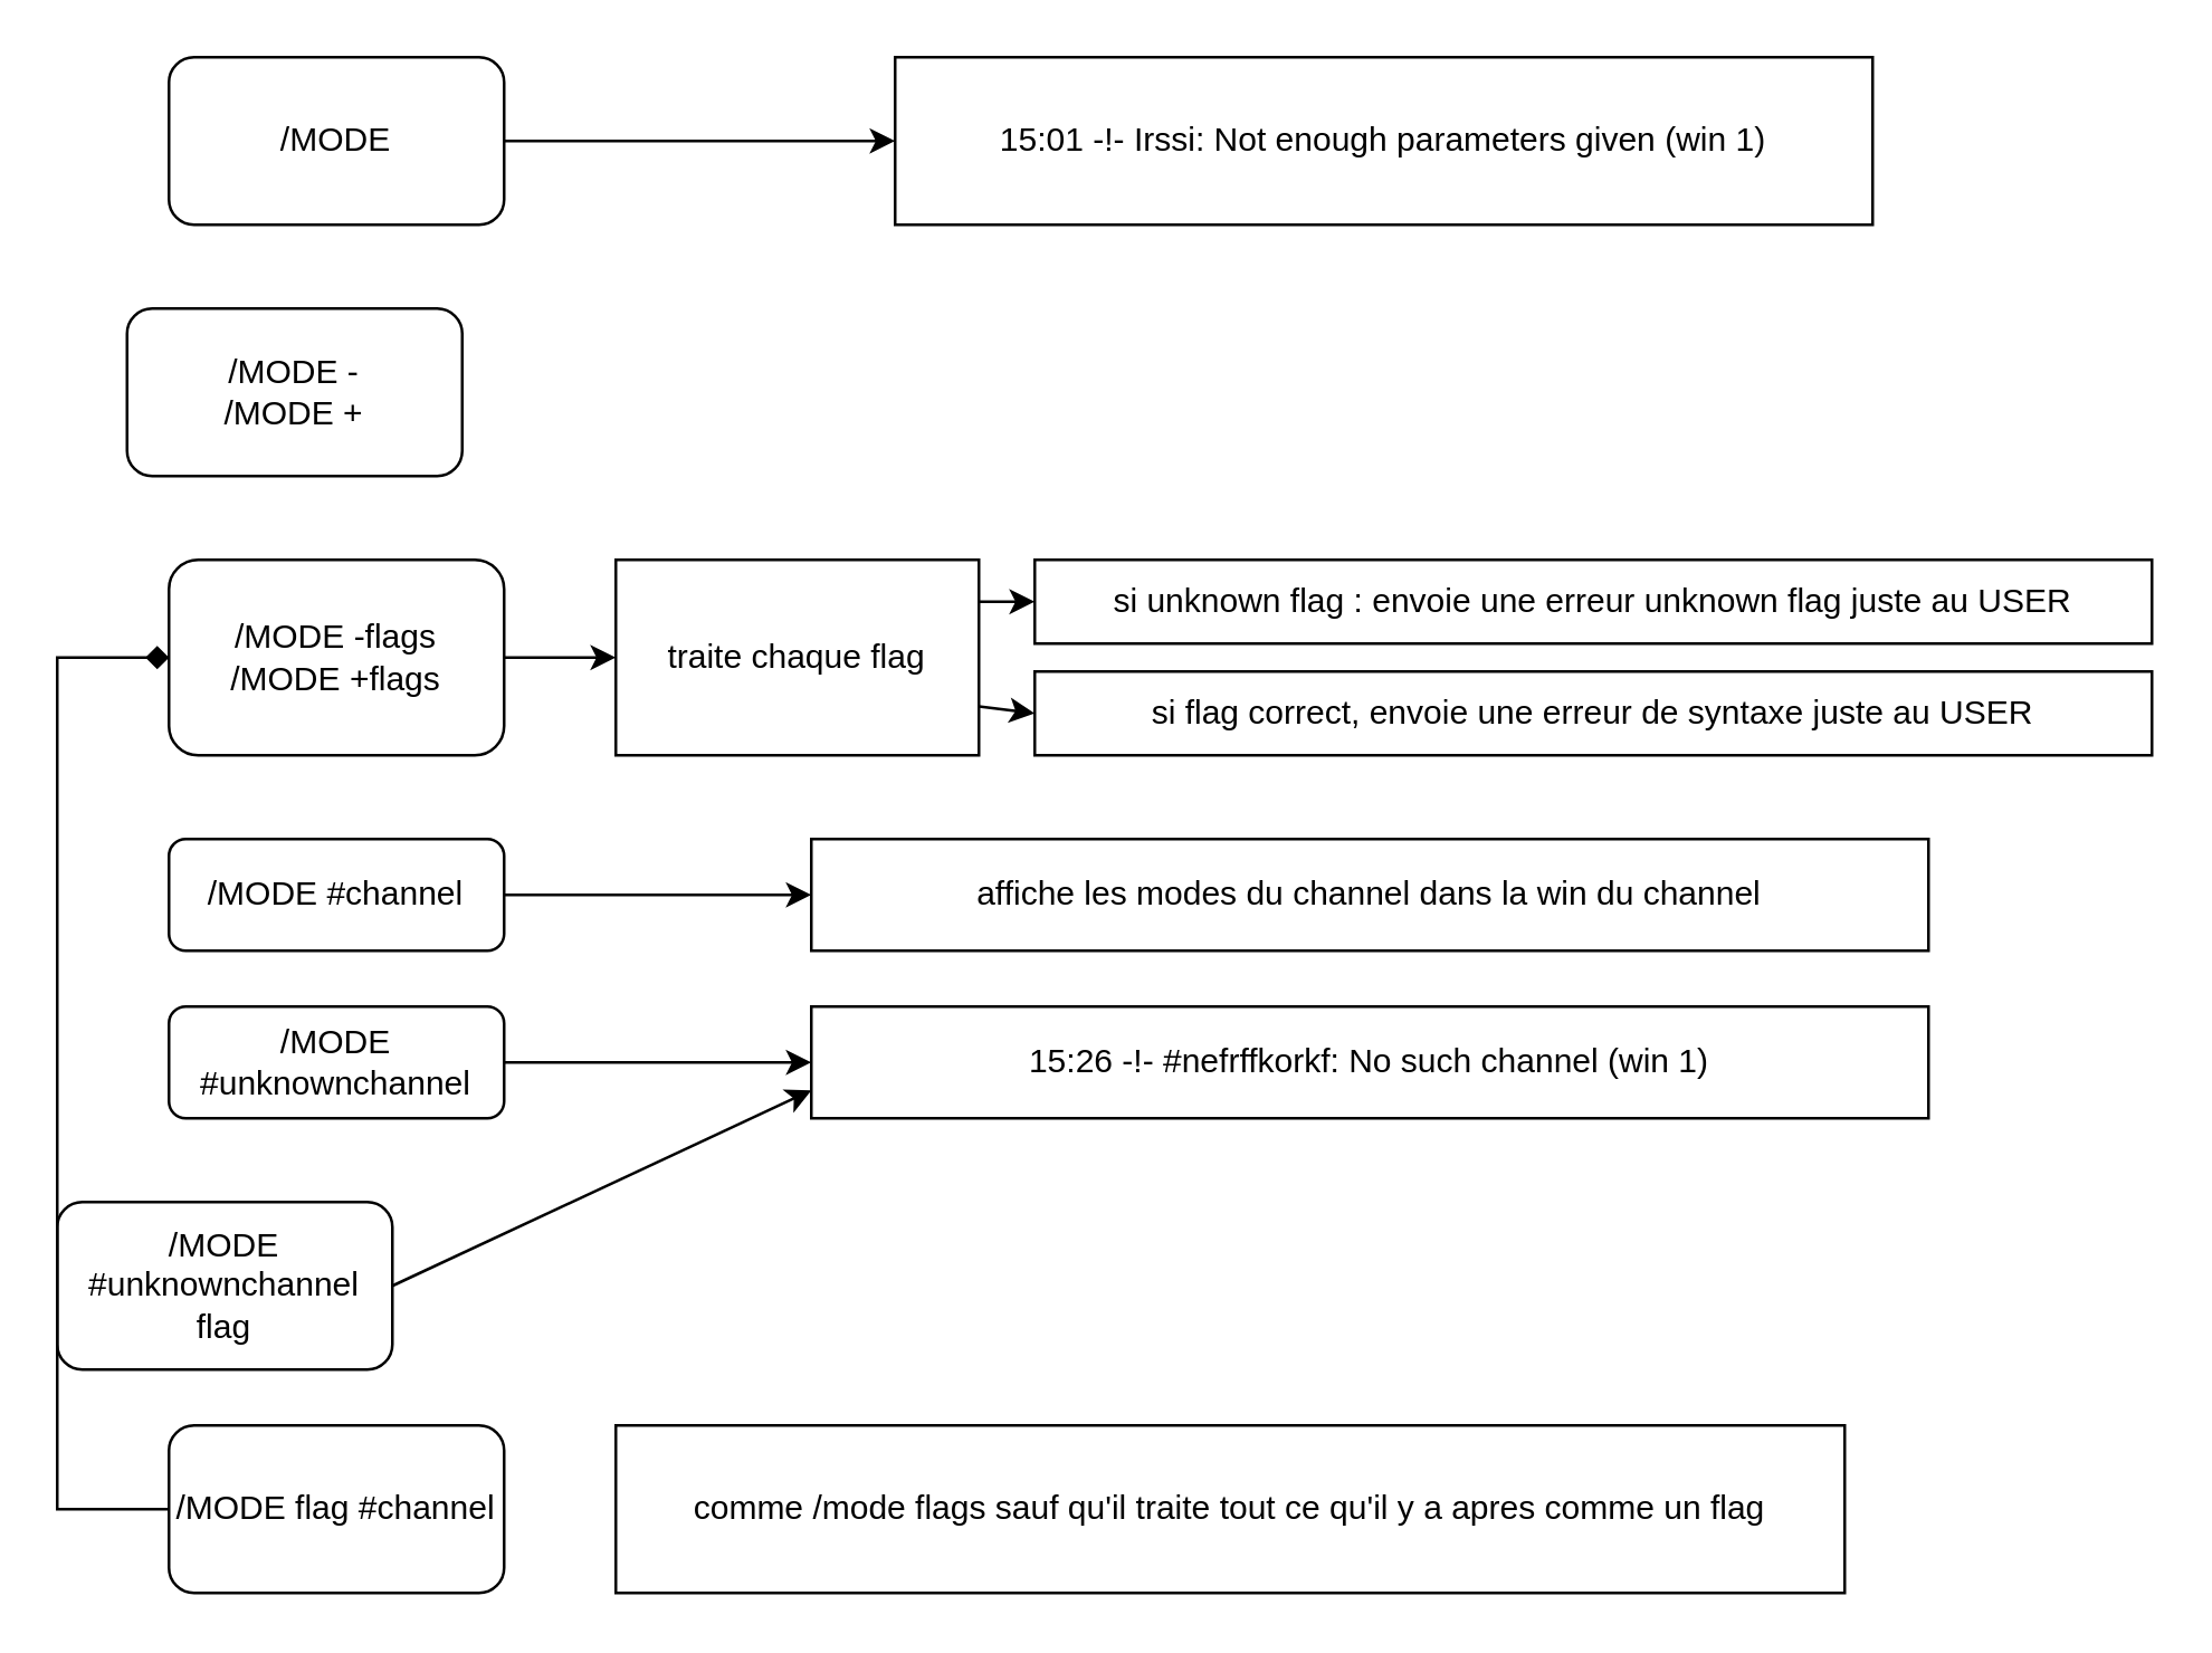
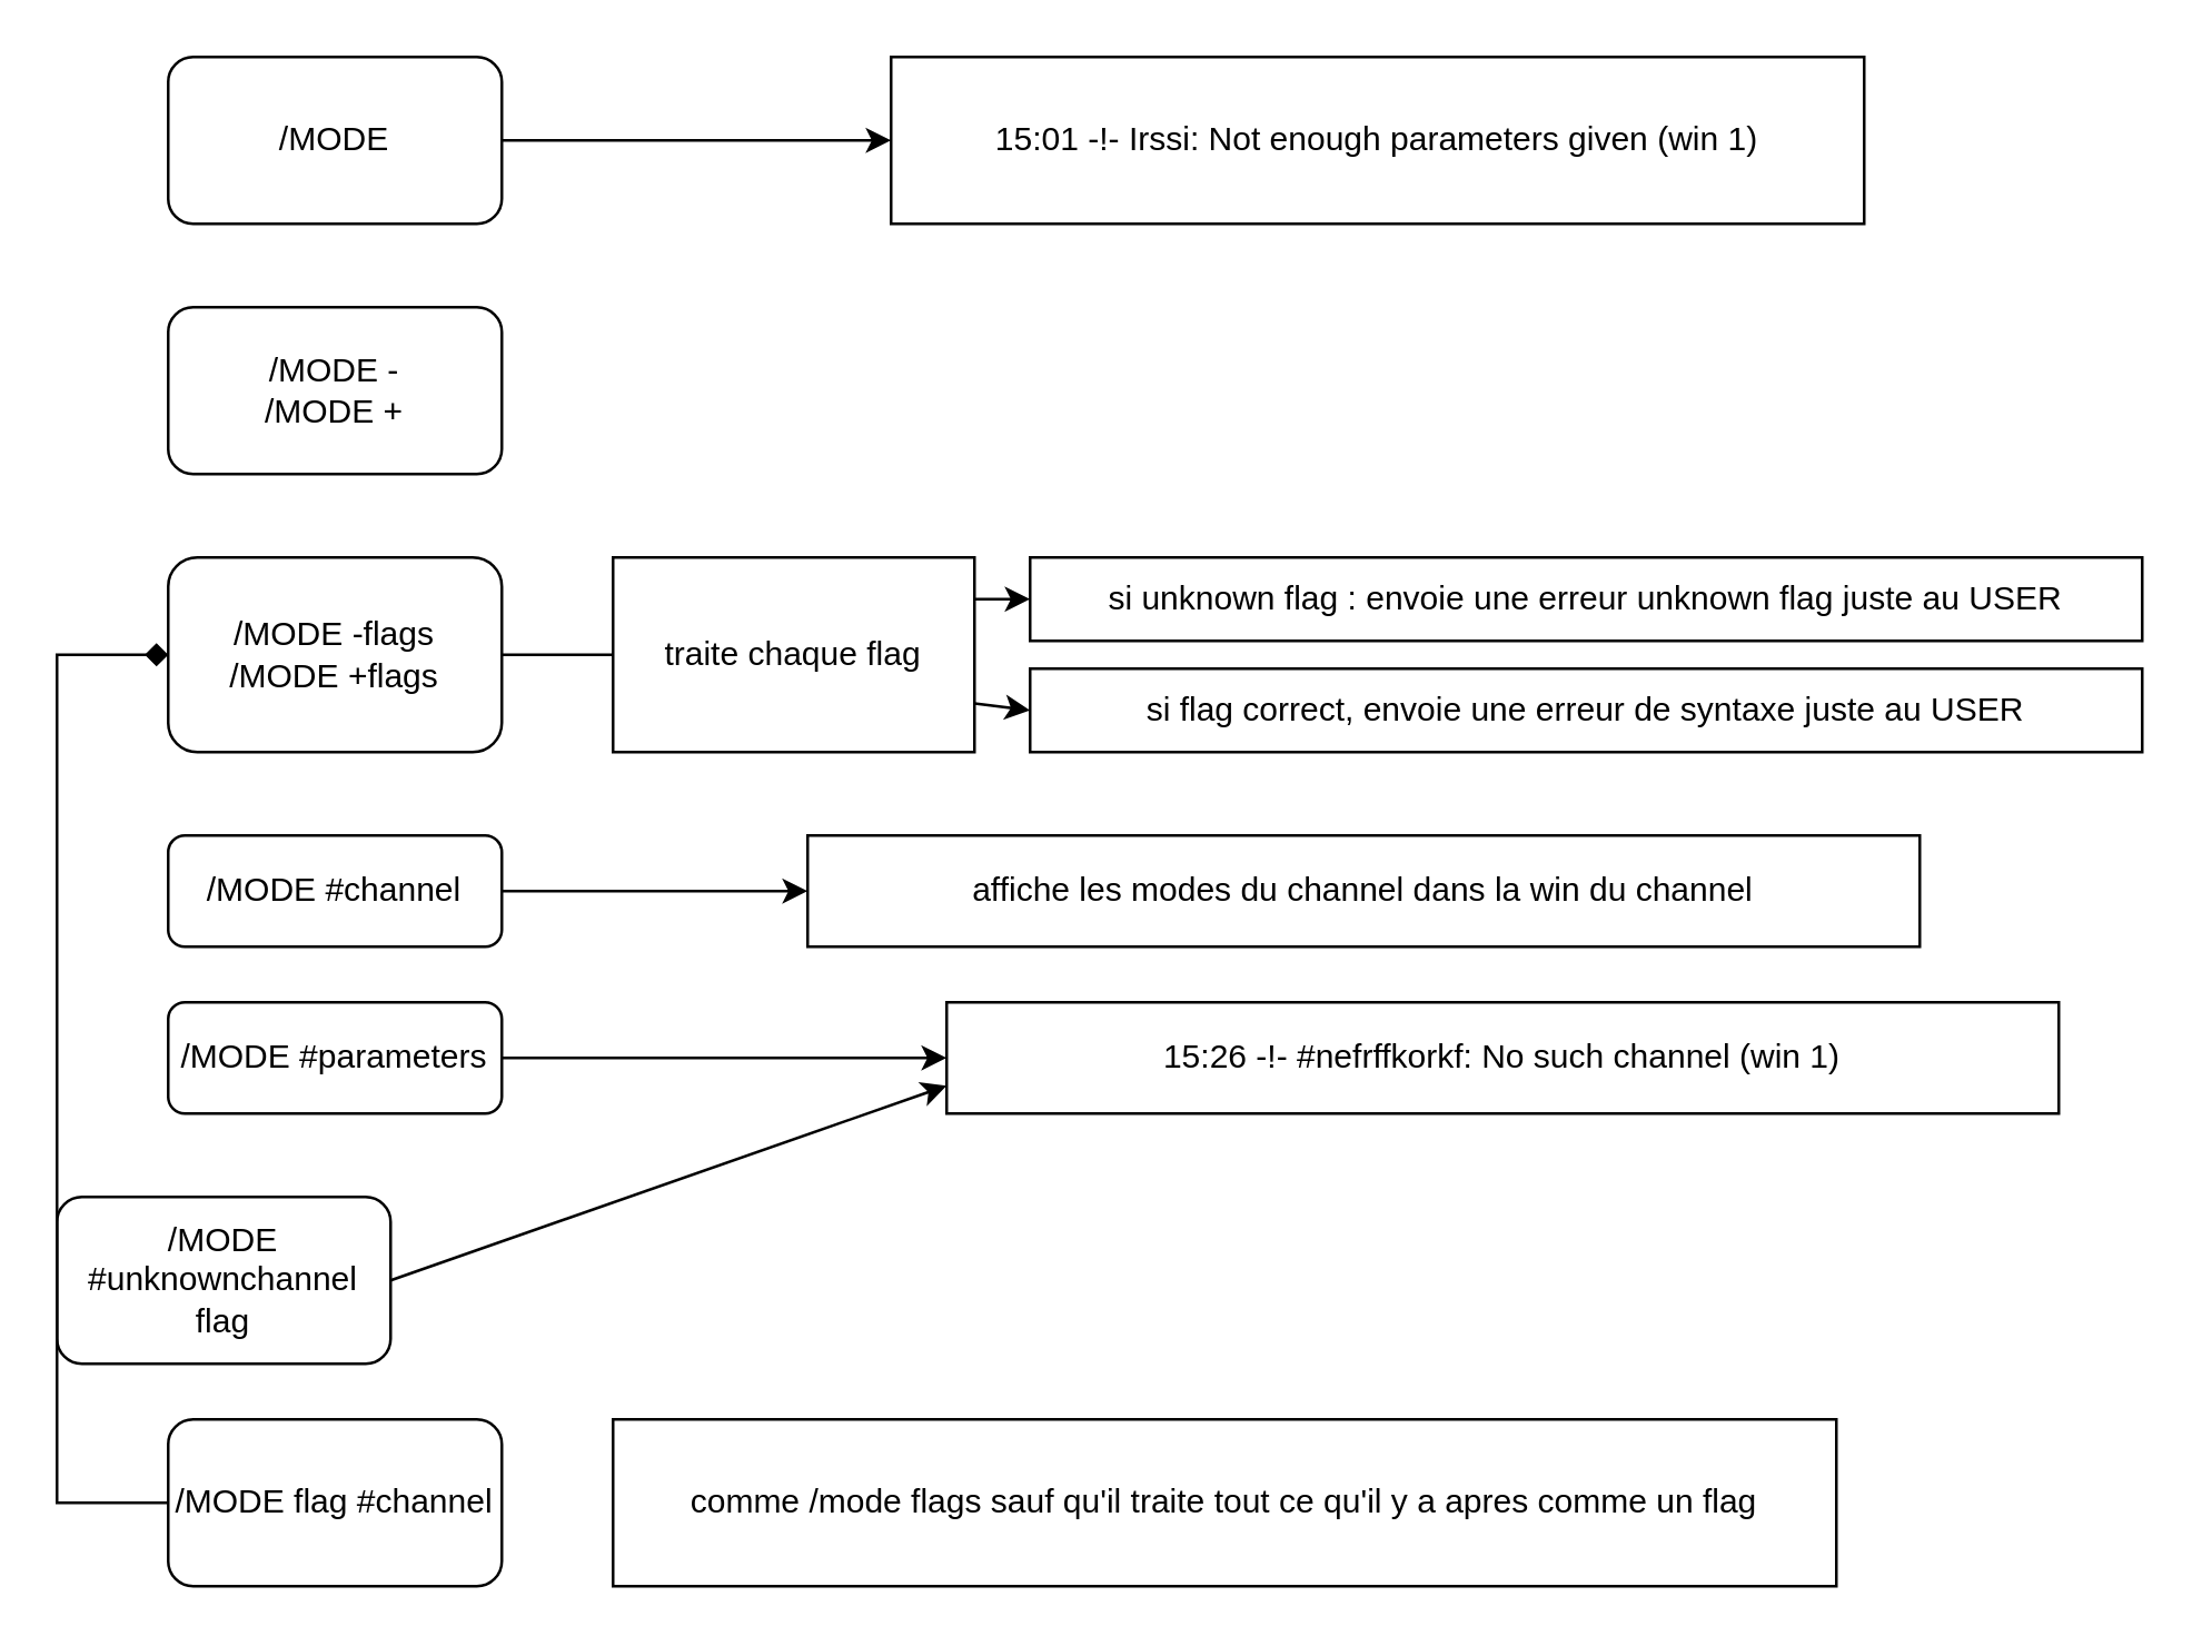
  <mxCell id="0" />
  <mxCell id="1" parent="0" />
  <mxCell id="2" value="/MODE" style="rounded=1;whiteSpace=wrap;html=1;" vertex="1" parent="1"><mxGeometry x="60" y="20" width="120" height="60" as="geometry" /></mxCell>
  <mxCell id="3" value="" style="endArrow=classic;html=1;rounded=0;exitX=1;exitY=0.5;exitDx=0;exitDy=0;" edge="1" parent="1" source="2"><mxGeometry width="50" height="50" relative="1" as="geometry"><mxPoint x="550" y="530" as="sourcePoint" /><mxPoint x="320" y="50" as="targetPoint" /><Array as="points"><mxPoint x="250" y="50" /></Array></mxGeometry></mxCell>
  <mxCell id="4" value="15:01 -!- Irssi: Not enough parameters given (win 1)" style="rounded=0;whiteSpace=wrap;html=1;" vertex="1" parent="1"><mxGeometry x="320" y="20" width="350" height="60" as="geometry" /></mxCell>
- <mxCell id="5" value="/MODE -&lt;div&gt;/MODE +&lt;/div&gt;" style="rounded=1;whiteSpace=wrap;html=1;" vertex="1" parent="1"><mxGeometry x="45" y="110" width="120" height="60" as="geometry" /></mxCell>
+ <mxCell id="5" value="/MODE -&lt;div&gt;/MODE +&lt;/div&gt;" style="rounded=1;whiteSpace=wrap;html=1;" vertex="1" parent="1"><mxGeometry x="60" y="110" width="120" height="60" as="geometry" /></mxCell>
  <mxCell id="6" value="/MODE -flags&lt;div&gt;/MODE +flags&lt;/div&gt;" style="rounded=1;whiteSpace=wrap;html=1;" vertex="1" parent="1"><mxGeometry x="60" y="200" width="120" height="70" as="geometry" /></mxCell>
- <mxCell id="7" value="" style="endArrow=classic;html=1;rounded=0;exitX=1;exitY=0.5;exitDx=0;exitDy=0;entryX=0;entryY=0.5;entryDx=0;entryDy=0;" edge="1" parent="1" source="6" target="8"><mxGeometry width="50" height="50" relative="1" as="geometry"><mxPoint x="550" y="530" as="sourcePoint" /><mxPoint x="310" y="230" as="targetPoint" /></mxGeometry></mxCell>
+ <mxCell id="7" value="" style="endArrow=none;html=1;rounded=0;exitX=1;exitY=0.5;exitDx=0;exitDy=0;entryX=0;entryY=0.5;entryDx=0;entryDy=0;" edge="1" parent="1" source="6" target="8"><mxGeometry width="50" height="50" relative="1" as="geometry"><mxPoint x="550" y="530" as="sourcePoint" /><mxPoint x="310" y="230" as="targetPoint" /></mxGeometry></mxCell>
  <mxCell id="8" value="traite chaque flag" style="rounded=0;whiteSpace=wrap;html=1;" vertex="1" parent="1"><mxGeometry x="220" y="200" width="130" height="70" as="geometry" /></mxCell>
  <mxCell id="9" value="si unknown flag : envoie une erreur unknown flag juste au USER" style="rounded=0;whiteSpace=wrap;html=1;" vertex="1" parent="1"><mxGeometry x="370" y="200" width="400" height="30" as="geometry" /></mxCell>
  <mxCell id="10" value="si flag correct, envoie une erreur de syntaxe juste au USER" style="rounded=0;whiteSpace=wrap;html=1;" vertex="1" parent="1"><mxGeometry x="370" y="240" width="400" height="30" as="geometry" /></mxCell>
  <mxCell id="11" value="/MODE #channel" style="rounded=1;whiteSpace=wrap;html=1;" vertex="1" parent="1"><mxGeometry x="60" y="300" width="120" height="40" as="geometry" /></mxCell>
- <mxCell id="12" value="/MODE #unknownchannel" style="rounded=1;whiteSpace=wrap;html=1;" vertex="1" parent="1"><mxGeometry x="60" y="360" width="120" height="40" as="geometry" /></mxCell>
+ <mxCell id="12" value="/MODE #parameters" style="rounded=1;whiteSpace=wrap;html=1;" vertex="1" parent="1"><mxGeometry x="60" y="360" width="120" height="40" as="geometry" /></mxCell>
  <mxCell id="13" value="" style="endArrow=classic;html=1;rounded=0;exitX=1;exitY=0.5;exitDx=0;exitDy=0;" edge="1" parent="1" source="11" target="14"><mxGeometry width="50" height="50" relative="1" as="geometry"><mxPoint x="550" y="530" as="sourcePoint" /><mxPoint x="320" y="320" as="targetPoint" /></mxGeometry></mxCell>
  <mxCell id="14" value="affiche les modes du channel dans la win du channel" style="rounded=0;whiteSpace=wrap;html=1;" vertex="1" parent="1"><mxGeometry x="290" y="300" width="400" height="40" as="geometry" /></mxCell>
  <mxCell id="15" value="" style="endArrow=classic;html=1;rounded=0;exitX=1;exitY=0.5;exitDx=0;exitDy=0;" edge="1" parent="1" target="16"><mxGeometry width="50" height="50" relative="1" as="geometry"><mxPoint x="180" y="380" as="sourcePoint" /><mxPoint x="320" y="380" as="targetPoint" /></mxGeometry></mxCell>
- <mxCell id="16" value="15:26 -!- #nefrffkorkf: No such channel (win 1)" style="rounded=0;whiteSpace=wrap;html=1;" vertex="1" parent="1"><mxGeometry x="290" y="360" width="400" height="40" as="geometry" /></mxCell>
+ <mxCell id="16" value="15:26 -!- #nefrffkorkf: No such channel (win 1)" style="rounded=0;whiteSpace=wrap;html=1;" vertex="1" parent="1"><mxGeometry x="340" y="360" width="400" height="40" as="geometry" /></mxCell>
  <mxCell id="17" value="" style="endArrow=classic;html=1;rounded=0;entryX=0;entryY=0.5;entryDx=0;entryDy=0;" edge="1" parent="1" target="9"><mxGeometry width="50" height="50" relative="1" as="geometry"><mxPoint x="350" y="215" as="sourcePoint" /><mxPoint x="230" y="245" as="targetPoint" /><Array as="points" /></mxGeometry></mxCell>
  <mxCell id="18" value="" style="endArrow=classic;html=1;rounded=0;entryX=0;entryY=0.5;entryDx=0;entryDy=0;exitX=1;exitY=0.75;exitDx=0;exitDy=0;" edge="1" parent="1" source="8" target="10"><mxGeometry width="50" height="50" relative="1" as="geometry"><mxPoint x="360" y="225" as="sourcePoint" /><mxPoint x="380" y="225" as="targetPoint" /><Array as="points" /></mxGeometry></mxCell>
  <mxCell id="19" value="/MODE flag #channel" style="rounded=1;whiteSpace=wrap;html=1;" vertex="1" parent="1"><mxGeometry x="60" y="510" width="120" height="60" as="geometry" /></mxCell>
  <mxCell id="20" value="/MODE #unknownchannel flag" style="rounded=1;whiteSpace=wrap;html=1;" vertex="1" parent="1"><mxGeometry x="20" y="430" width="120" height="60" as="geometry" /></mxCell>
  <mxCell id="21" value="" style="endArrow=classic;html=1;rounded=0;exitX=1;exitY=0.5;exitDx=0;exitDy=0;entryX=0;entryY=0.75;entryDx=0;entryDy=0;" edge="1" parent="1" source="20" target="16"><mxGeometry width="50" height="50" relative="1" as="geometry"><mxPoint x="550" y="530" as="sourcePoint" /><mxPoint x="600" y="480" as="targetPoint" /></mxGeometry></mxCell>
  <mxCell id="22" value="" style="endArrow=diamond;html=1;rounded=0;exitX=0;exitY=0.5;exitDx=0;exitDy=0;entryX=0;entryY=0.5;entryDx=0;entryDy=0;" edge="1" parent="1" source="19" target="6"><mxGeometry width="50" height="50" relative="1" as="geometry"><mxPoint x="550" y="530" as="sourcePoint" /><mxPoint x="10" y="260" as="targetPoint" /><Array as="points"><mxPoint x="20" y="540" /><mxPoint x="20" y="235" /></Array></mxGeometry></mxCell>
  <mxCell id="23" value="comme /mode flags sauf qu'il traite tout ce qu'il y a apres comme un flag" style="rounded=0;whiteSpace=wrap;html=1;" vertex="1" parent="1"><mxGeometry x="220" y="510" width="440" height="60" as="geometry" /></mxCell>
